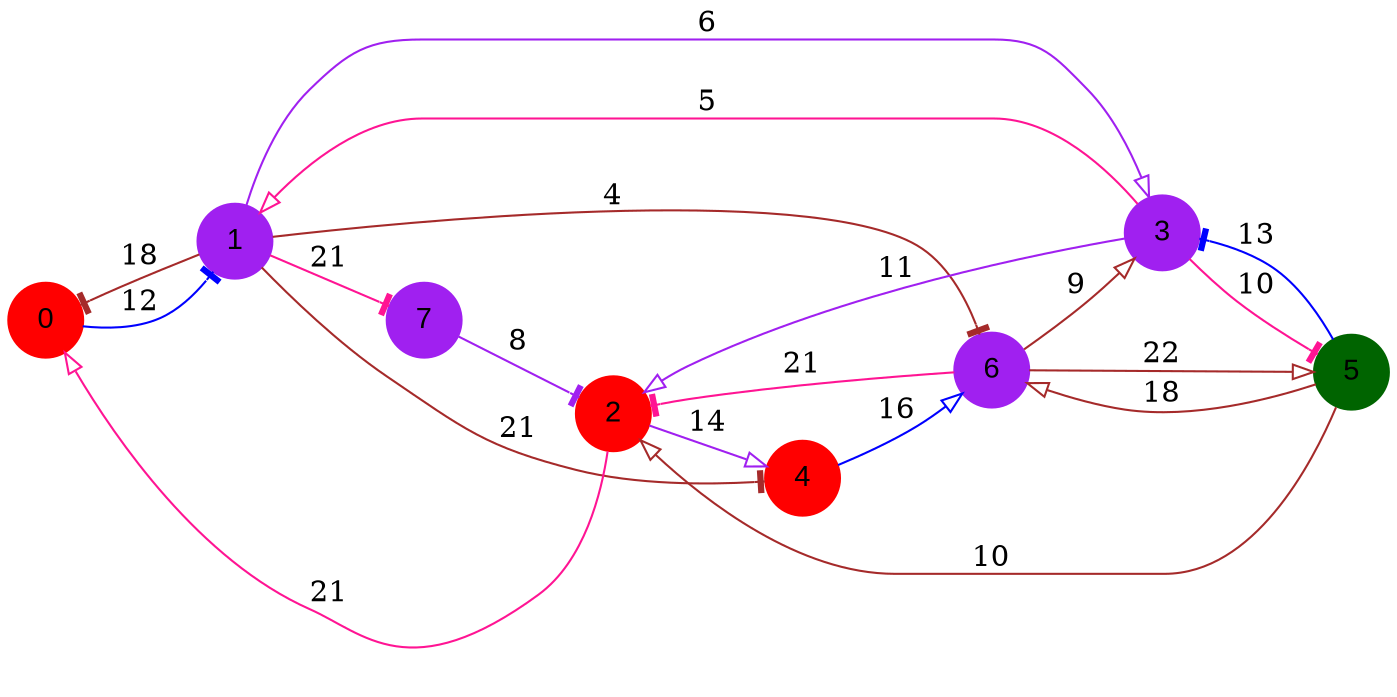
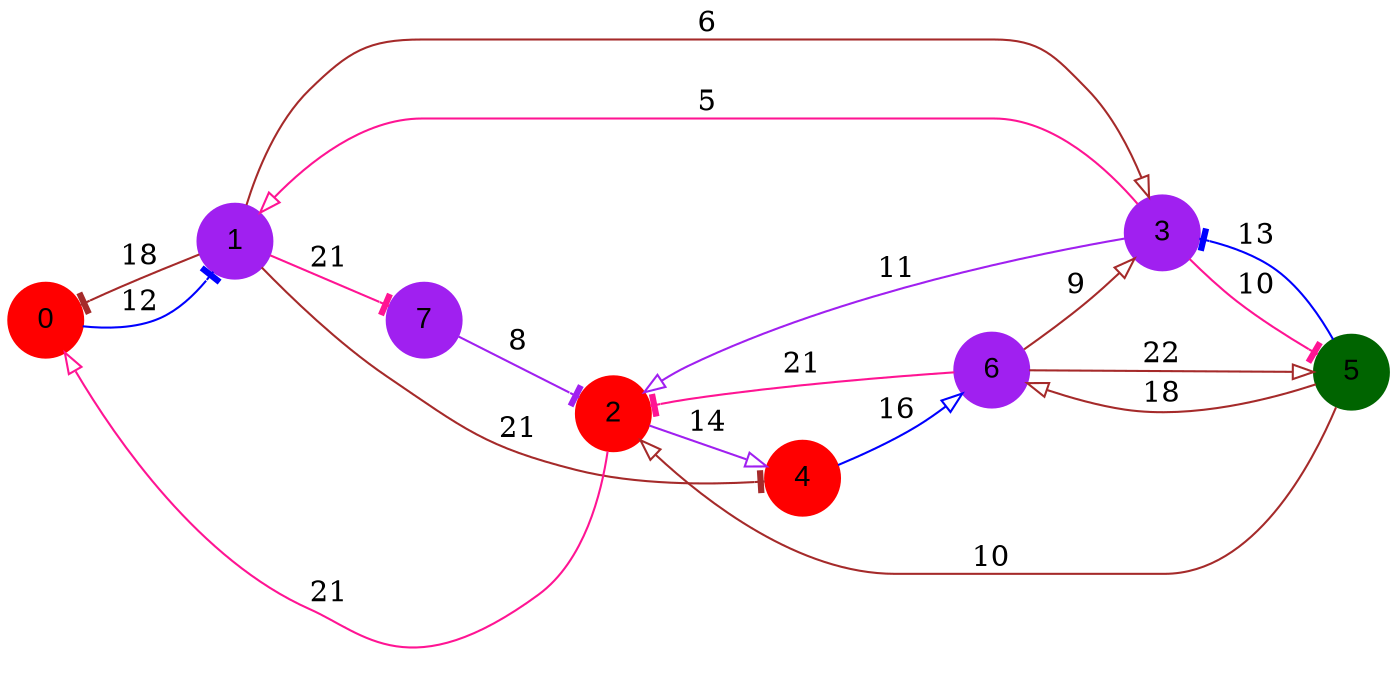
  digraph {
    rankdir=LR
    node [color=purple fontname=Arial shape=circle style=filled]
    edge [arrowhead=onormal color=brown]
    0 [color=red]
    1
    3
    4 [color=red]
    6
    7
    2 [color=red]
    5 [color=darkgreen]
    0 -> 1 [arrowhead=tee color=blue label=12]
    1 -> 0 [arrowhead=tee label=18]
-   1 -> 3 [color=purple label=6]
+   1 -> 3 [label=6]
    1 -> 4 [arrowhead=tee label=21]
-   1 -> 6 [arrowhead=tee label=4]
    1 -> 7 [arrowhead=tee color=deeppink label=21]
    3 -> 1 [color=deeppink label=5]
    3 -> 2 [color=purple label=11]
    3 -> 5 [arrowhead=tee color=deeppink label=10]
    4 -> 6 [color=blue label=16]
    6 -> 3 [label=9]
    6 -> 2 [arrowhead=tee color=deeppink label=21]
    6 -> 5 [label=22]
    7 -> 2 [arrowhead=tee color=purple label=8]
    2 -> 0 [color=deeppink label=21]
    2 -> 4 [color=purple label=14]
    5 -> 3 [arrowhead=tee color=blue label=13]
    5 -> 6 [label=18]
    5 -> 2 [label=10]
  }
